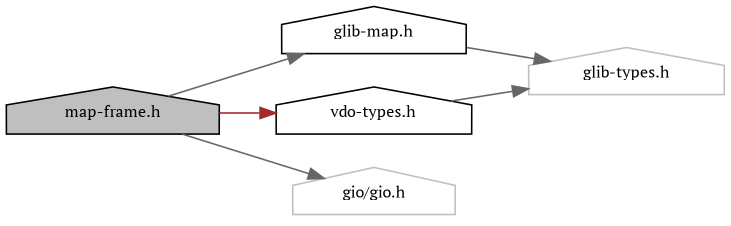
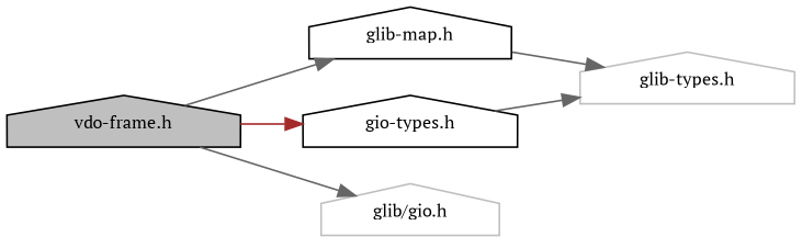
  digraph {
    fontname="PT Serif"
    rankdir=LR
    node [color=black fillcolor=white fontname="PT Serif" fontsize=10 shape=house style=filled]
    edge [color=gray40 fontname="PT Serif" fontsize=10 labelfontname=Helvetica labelfontsize=10 style=solid]
-   n1 [fillcolor=grey75 fontcolor=black height=0.2 label="map-frame.h" width=0.4]
+   n1 [fillcolor=grey75 fontcolor=black height=0.2 label="vdo-frame.h" width=0.4]
    n2 [height=0.2 label="glib-map.h" width=0.4]
-   n3 [height=0.2 label="vdo-types.h" width=0.4]
-   n4 [color=grey75 height=0.2 label="gio/gio.h" width=0.4]
+   n3 [height=0.2 label="gio-types.h" width=0.4]
+   n4 [color=grey75 height=0.2 label="glib/gio.h" width=0.4]
    n5 [color=grey75 height=0.2 label="glib-types.h" width=0.4]
    n1 -> n2
    n1 -> n3 [color=brown]
    n1 -> n4
    n2 -> n5
    n3 -> n5
  }
